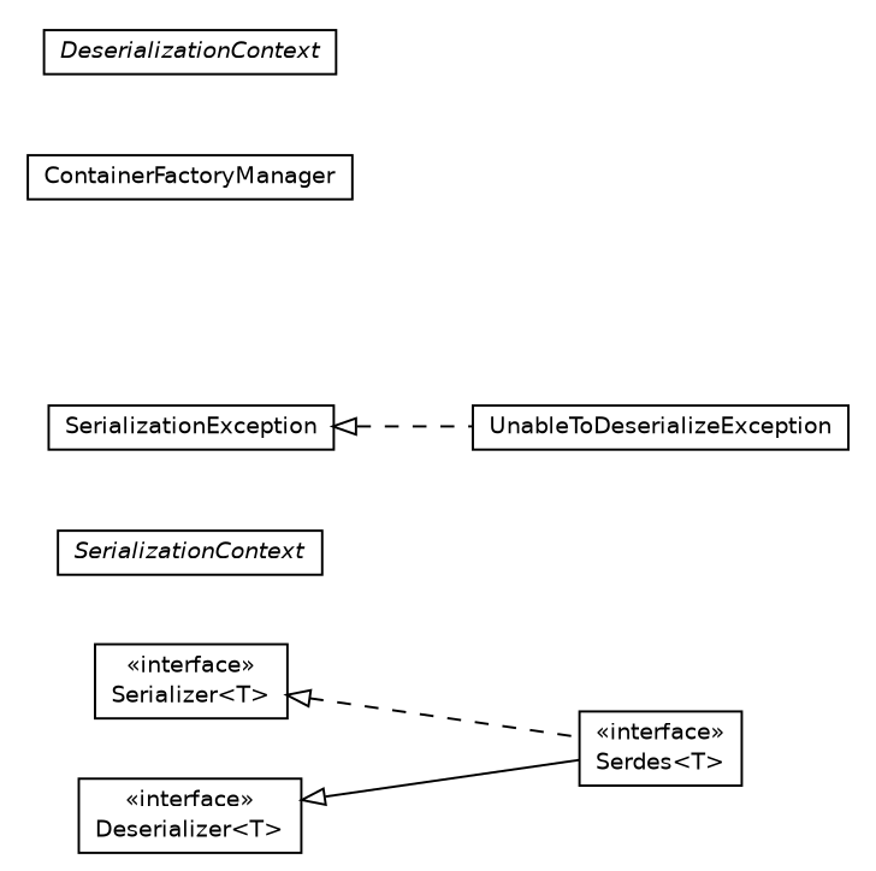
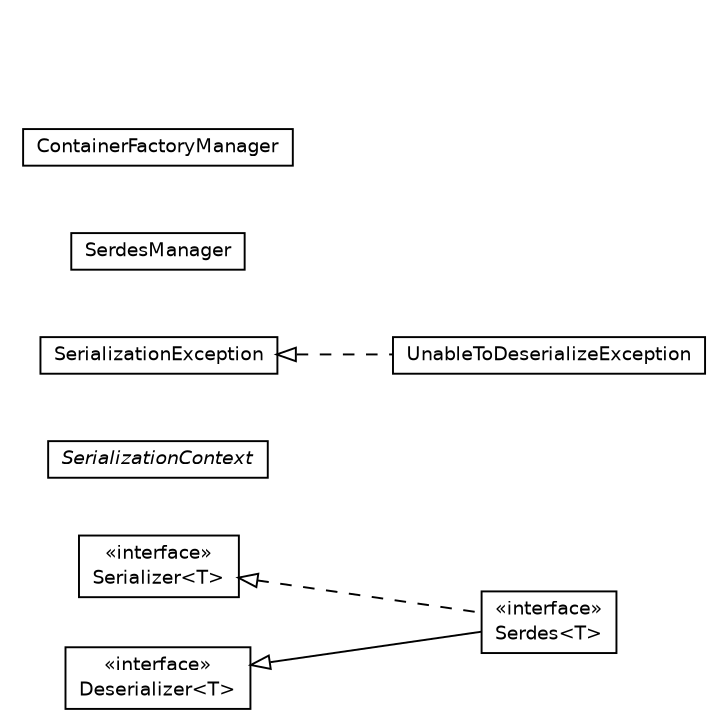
  digraph {
    nodesep=0.25
    rankdir=LR
    ranksep=0.5
    node [fontcolor=black fontname=Helvetica fontsize=10.0 shape=plaintext]
    edge [arrowtail=empty dir=back fontname=Helvetica fontsize=10 headport=p labelfontname=Helvetica labelfontsize=10 style=dashed tailport=p]
    n1 [label=<<table title="org.turbogwt.net.serialization.client.Serializer" border="0" cellborder="1" cellspacing="0" cellpadding="2" port="p" href="./Serializer.html"> 		<tr><td><table border="0" cellspacing="0" cellpadding="1"> <tr><td align="center" balign="center"> &#171;interface&#187; </td></tr> <tr><td align="center" balign="center"> Serializer&lt;T&gt; </td></tr> 		</table></td></tr> 		</table>>]
    n2 [label=<<table title="org.turbogwt.net.serialization.client.Serdes" border="0" cellborder="1" cellspacing="0" cellpadding="2" port="p" href="./Serdes.html"> 		<tr><td><table border="0" cellspacing="0" cellpadding="1"> <tr><td align="center" balign="center"> &#171;interface&#187; </td></tr> <tr><td align="center" balign="center"> Serdes&lt;T&gt; </td></tr> 		</table></td></tr> 		</table>>]
    n3 [label=<<table title="org.turbogwt.net.serialization.client.SerializationContext" border="0" cellborder="1" cellspacing="0" cellpadding="2" port="p" href="./SerializationContext.html"> 		<tr><td><table border="0" cellspacing="0" cellpadding="1"> <tr><td align="center" balign="center"><font face="Helvetica-Oblique"> SerializationContext </font></td></tr> 		</table></td></tr> 		</table>>]
    n4 [label=<<table title="org.turbogwt.net.serialization.client.UnableToDeserializeException" border="0" cellborder="1" cellspacing="0" cellpadding="2" port="p" href="./UnableToDeserializeException.html"> 		<tr><td><table border="0" cellspacing="0" cellpadding="1"> <tr><td align="center" balign="center"> UnableToDeserializeException </td></tr> 		</table></td></tr> 		</table>>]
+   n5 [label=<<table title="org.turbogwt.net.serialization.client.SerdesManager" border="0" cellborder="1" cellspacing="0" cellpadding="2" port="p" href="./SerdesManager.html"> 		<tr><td><table border="0" cellspacing="0" cellpadding="1"> <tr><td align="center" balign="center"> SerdesManager </td></tr> 		</table></td></tr> 		</table>>]
    n6 [label=<<table title="org.turbogwt.net.serialization.client.SerializationException" border="0" cellborder="1" cellspacing="0" cellpadding="2" port="p" href="./SerializationException.html"> 		<tr><td><table border="0" cellspacing="0" cellpadding="1"> <tr><td align="center" balign="center"> SerializationException </td></tr> 		</table></td></tr> 		</table>>]
    n7 [label=<<table title="org.turbogwt.net.serialization.client.Deserializer" border="0" cellborder="1" cellspacing="0" cellpadding="2" port="p" href="./Deserializer.html"> 		<tr><td><table border="0" cellspacing="0" cellpadding="1"> <tr><td align="center" balign="center"> &#171;interface&#187; </td></tr> <tr><td align="center" balign="center"> Deserializer&lt;T&gt; </td></tr> 		</table></td></tr> 		</table>>]
    n8 [label=<<table title="org.turbogwt.net.serialization.client.ContainerFactoryManager" border="0" cellborder="1" cellspacing="0" cellpadding="2" port="p" href="./ContainerFactoryManager.html"> 		<tr><td><table border="0" cellspacing="0" cellpadding="1"> <tr><td align="center" balign="center"> ContainerFactoryManager </td></tr> 		</table></td></tr> 		</table>>]
-   n9 [label=<<table title="org.turbogwt.net.serialization.client.DeserializationContext" border="0" cellborder="1" cellspacing="0" cellpadding="2" port="p" href="./DeserializationContext.html"> 		<tr><td><table border="0" cellspacing="0" cellpadding="1"> <tr><td align="center" balign="center"><font face="Helvetica-Oblique"> DeserializationContext </font></td></tr> 		</table></td></tr> 		</table>>]
    n1 -> n2
    n6 -> n4
    n7 -> n2 [style=solid]
  }
